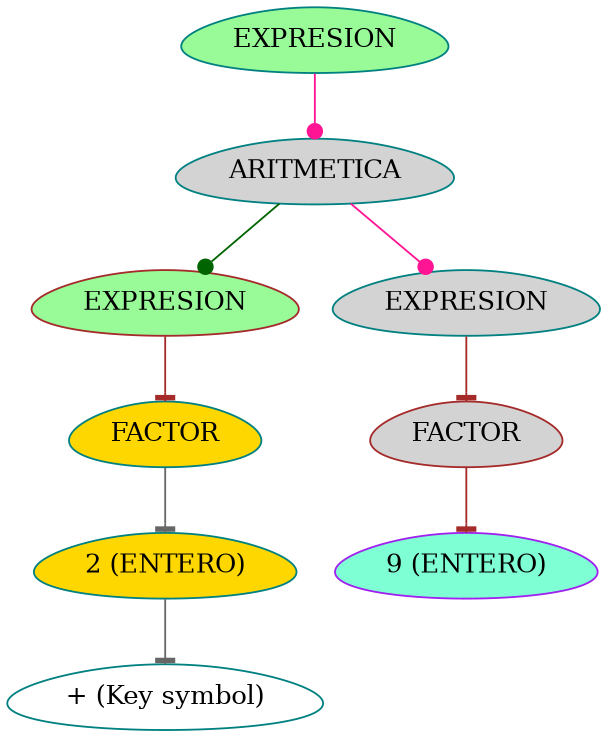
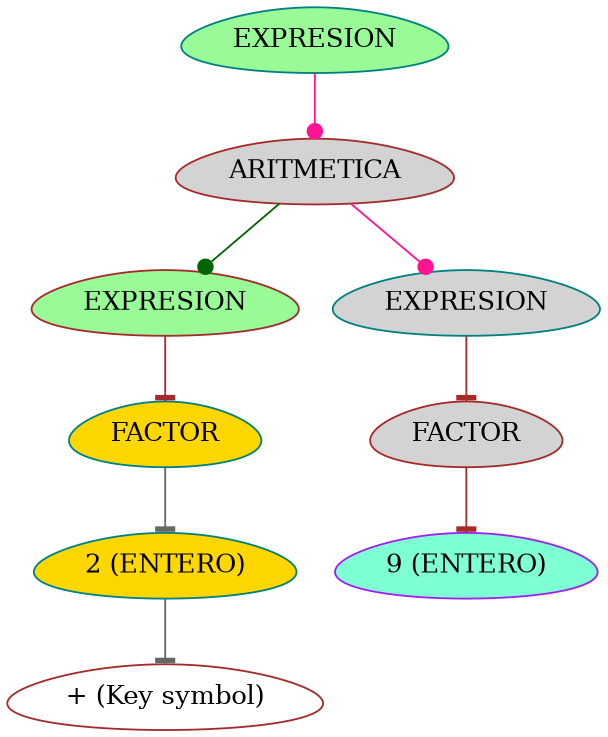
  digraph {
    node [color=teal fillcolor=lightgrey shape=egg style=filled]
    edge [arrowhead=tee color=brown]
    n1 [fillcolor=palegreen label=EXPRESION]
-   n2 [label=ARITMETICA]
+   n2 [color=brown label=ARITMETICA]
    n3 [color=brown fillcolor=palegreen label=EXPRESION]
    n4 [label=EXPRESION]
    n5 [fillcolor=gold label=FACTOR]
-   n6 [fillcolor=white label="+ (Key symbol)"]
+   n6 [color=brown fillcolor=white label="+ (Key symbol)"]
    n7 [color=brown label=FACTOR]
    n8 [fillcolor=gold label="2 (ENTERO)"]
    n9 [color=purple fillcolor=aquamarine label="9 (ENTERO)"]
    n1 -> n2 [arrowhead=dot color=deeppink]
    n2 -> n3 [arrowhead=dot color=darkgreen]
    n2 -> n4 [arrowhead=dot color=deeppink]
    n3 -> n5
    n4 -> n7
    n5 -> n8 [color=gray40]
    n7 -> n9
    n8 -> n6 [color=gray40]
  }
